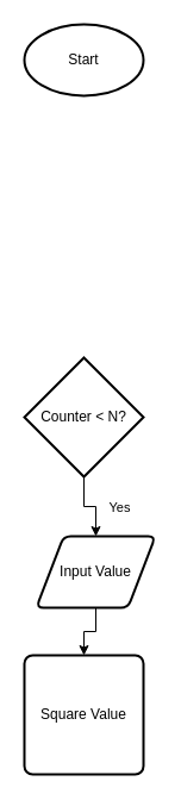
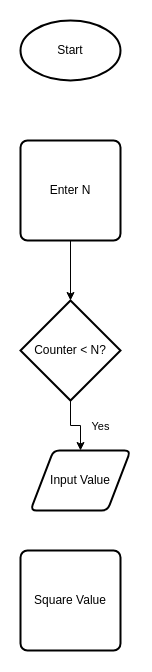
  <mxCell id="0" />
  <mxCell id="1" parent="0" />
  <mxCell id="2" value="Start" style="strokeWidth=2;html=1;shape=mxgraph.flowchart.start_1;whiteSpace=wrap;" vertex="1" parent="1"><mxGeometry x="20" y="20" width="100" height="60" as="geometry" /></mxCell>
+ <mxCell id="3" style="edgeStyle=orthogonalEdgeStyle;rounded=0;orthogonalLoop=1;jettySize=auto;html=1;entryX=0.5;entryY=0;entryDx=0;entryDy=0;entryPerimeter=0;" edge="1" parent="1" source="4" target="6"><mxGeometry relative="1" as="geometry" /></mxCell>
+ <mxCell id="4" value="Enter N" style="rounded=1;whiteSpace=wrap;html=1;absoluteArcSize=1;arcSize=14;strokeWidth=2;" vertex="1" parent="1"><mxGeometry x="20" y="140" width="100" height="100" as="geometry" /></mxCell>
  <mxCell id="5" value="Yes" style="edgeStyle=orthogonalEdgeStyle;rounded=0;orthogonalLoop=1;jettySize=auto;html=1;entryX=0.5;entryY=0;entryDx=0;entryDy=0;" edge="1" parent="1" source="6" target="8"><mxGeometry x="0.2" y="20" relative="1" as="geometry"><mxPoint as="offset" /></mxGeometry></mxCell>
  <mxCell id="6" value="Counter &amp;lt; N?" style="strokeWidth=2;html=1;shape=mxgraph.flowchart.decision;whiteSpace=wrap;" vertex="1" parent="1"><mxGeometry x="20" y="300" width="100" height="100" as="geometry" /></mxCell>
- <mxCell id="7" style="edgeStyle=orthogonalEdgeStyle;rounded=0;orthogonalLoop=1;jettySize=auto;html=1;entryX=0.5;entryY=0;entryDx=0;entryDy=0;" edge="1" parent="1" source="8" target="9"><mxGeometry relative="1" as="geometry" /></mxCell>
  <mxCell id="8" value="Input Value" style="shape=parallelogram;html=1;strokeWidth=2;perimeter=parallelogramPerimeter;whiteSpace=wrap;rounded=1;arcSize=12;size=0.23;" vertex="1" parent="1"><mxGeometry x="30" y="450" width="100" height="60" as="geometry" /></mxCell>
  <mxCell id="9" value="Square Value" style="rounded=1;whiteSpace=wrap;html=1;absoluteArcSize=1;arcSize=14;strokeWidth=2;" vertex="1" parent="1"><mxGeometry x="20" y="550" width="100" height="100" as="geometry" /></mxCell>
